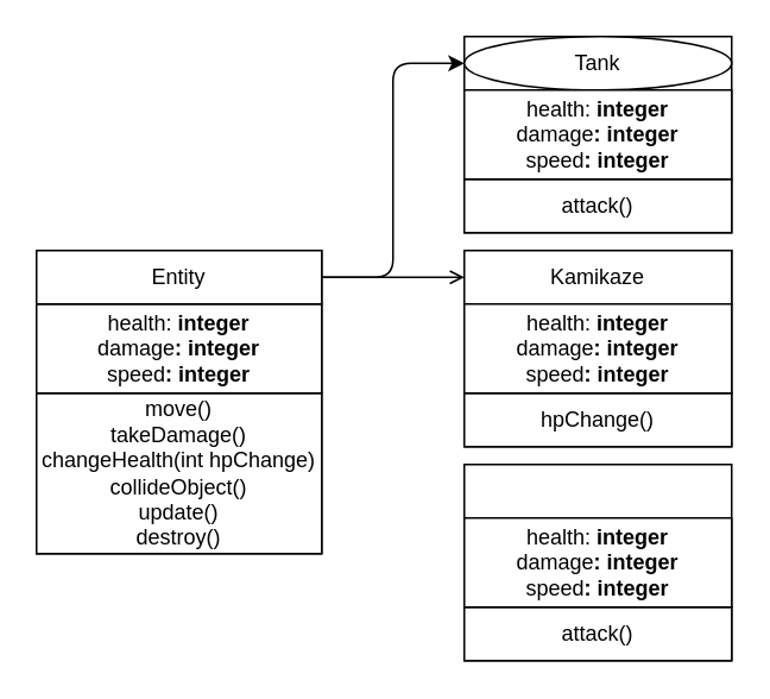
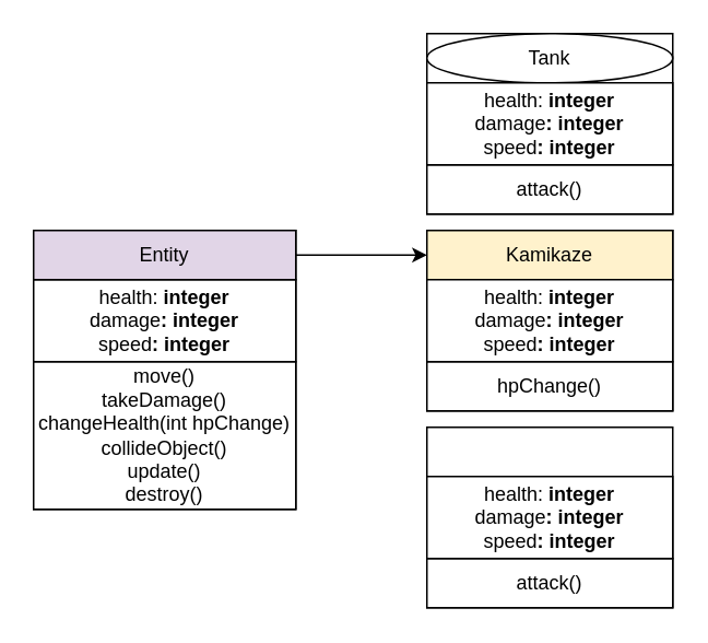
  <mxCell id="0" />
  <mxCell id="1" parent="0" />
  <mxCell id="2" value="" style="rounded=0;whiteSpace=wrap;html=1;" vertex="1" parent="1"><mxGeometry x="260" y="260" width="150" height="110" as="geometry" /></mxCell>
  <mxCell id="3" value="" style="rounded=0;whiteSpace=wrap;html=1;" vertex="1" parent="1"><mxGeometry x="260" y="140" width="150" height="110" as="geometry" /></mxCell>
  <mxCell id="4" value="" style="rounded=0;whiteSpace=wrap;html=1;" vertex="1" parent="1"><mxGeometry x="260" y="20" width="150" height="110" as="geometry" /></mxCell>
  <mxCell id="5" value="" style="rounded=0;whiteSpace=wrap;html=1;" vertex="1" parent="1"><mxGeometry x="20" y="140" width="160" height="170" as="geometry" /></mxCell>
  <mxCell id="6" value="move()&lt;br&gt;takeDamage()&lt;br&gt;changeHealth(int hpChange)&lt;br&gt;collideObject()&lt;br&gt;update()&lt;br&gt;destroy()" style="rounded=0;whiteSpace=wrap;html=1;" vertex="1" parent="1"><mxGeometry x="20" y="220" width="160" height="90" as="geometry" /></mxCell>
  <mxCell id="7" value="health: &lt;b&gt;integer&lt;/b&gt;&lt;br&gt;damage&lt;b&gt;: integer&lt;/b&gt;&lt;br&gt;speed&lt;b&gt;: integer&lt;br&gt;&lt;/b&gt;" style="rounded=0;whiteSpace=wrap;html=1;" vertex="1" parent="1"><mxGeometry x="20" y="170" width="160" height="50" as="geometry" /></mxCell>
- <mxCell id="8" value="Entity" style="rounded=0;whiteSpace=wrap;html=1;" vertex="1" parent="1"><mxGeometry x="20" y="140" width="160" height="30" as="geometry" /></mxCell>
+ <mxCell id="8" value="Entity" style="rounded=0;whiteSpace=wrap;html=1;fillColor=#e1d5e7;" vertex="1" parent="1"><mxGeometry x="20" y="140" width="160" height="30" as="geometry" /></mxCell>
  <mxCell id="9" value="Tank" style="ellipse;whiteSpace=wrap;html=1;" vertex="1" parent="1"><mxGeometry x="260" y="20" width="150" height="30" as="geometry" /></mxCell>
- <mxCell id="10" value="Kamikaze" style="rounded=0;whiteSpace=wrap;html=1;" vertex="1" parent="1"><mxGeometry x="260" y="140" width="150" height="30" as="geometry" /></mxCell>
+ <mxCell id="10" value="Kamikaze" style="rounded=0;whiteSpace=wrap;html=1;fillColor=#fff2cc;" vertex="1" parent="1"><mxGeometry x="260" y="140" width="150" height="30" as="geometry" /></mxCell>
  <mxCell id="11" value="attack()" style="rounded=0;whiteSpace=wrap;html=1;" vertex="1" parent="1"><mxGeometry x="260" y="100" width="150" height="30" as="geometry" /></mxCell>
  <mxCell id="12" value="attack()" style="rounded=0;whiteSpace=wrap;html=1;" vertex="1" parent="1"><mxGeometry x="260" y="340" width="150" height="30" as="geometry" /></mxCell>
  <mxCell id="13" value="hpChange()" style="rounded=0;whiteSpace=wrap;html=1;" vertex="1" parent="1"><mxGeometry x="260" y="220" width="150" height="30" as="geometry" /></mxCell>
- <mxCell id="14" value="" style="endArrow=open;html=1;exitX=1;exitY=0.5;exitDx=0;exitDy=0;entryX=0;entryY=0.5;entryDx=0;entryDy=0;" edge="1" parent="1" source="8" target="10"><mxGeometry width="50" height="50" relative="1" as="geometry"><mxPoint x="220" y="240" as="sourcePoint" /><mxPoint x="270" y="190" as="targetPoint" /></mxGeometry></mxCell>
- <mxCell id="15" value="" style="endArrow=classic;html=1;exitX=1;exitY=0.5;exitDx=0;exitDy=0;entryX=0;entryY=0.5;entryDx=0;entryDy=0;" edge="1" parent="1" source="8" target="9"><mxGeometry width="50" height="50" relative="1" as="geometry"><mxPoint x="220" y="240" as="sourcePoint" /><mxPoint x="270" y="190" as="targetPoint" /><Array as="points"><mxPoint x="220" y="155" /><mxPoint x="220" y="35" /></Array></mxGeometry></mxCell>
+ <mxCell id="14" value="" style="endArrow=classic;html=1;exitX=1;exitY=0.5;exitDx=0;exitDy=0;entryX=0;entryY=0.5;entryDx=0;entryDy=0;" edge="1" parent="1" source="8" target="10"><mxGeometry width="50" height="50" relative="1" as="geometry"><mxPoint x="220" y="240" as="sourcePoint" /><mxPoint x="270" y="190" as="targetPoint" /></mxGeometry></mxCell>
  <mxCell id="16" value="health: &lt;b&gt;integer&lt;/b&gt;&lt;br&gt;damage&lt;b&gt;: integer&lt;/b&gt;&lt;br&gt;speed&lt;b&gt;: integer&lt;br&gt;&lt;/b&gt;" style="rounded=0;whiteSpace=wrap;html=1;" vertex="1" parent="1"><mxGeometry x="260" y="50" width="150" height="50" as="geometry" /></mxCell>
  <mxCell id="17" value="health: &lt;b&gt;integer&lt;/b&gt;&lt;br&gt;damage&lt;b&gt;: integer&lt;/b&gt;&lt;br&gt;speed&lt;b&gt;: integer&lt;br&gt;&lt;/b&gt;" style="rounded=0;whiteSpace=wrap;html=1;" vertex="1" parent="1"><mxGeometry x="260" y="170" width="150" height="50" as="geometry" /></mxCell>
  <mxCell id="18" value="health: &lt;b&gt;integer&lt;/b&gt;&lt;br&gt;damage&lt;b&gt;: integer&lt;/b&gt;&lt;br&gt;speed&lt;b&gt;: integer&lt;br&gt;&lt;/b&gt;" style="rounded=0;whiteSpace=wrap;html=1;" vertex="1" parent="1"><mxGeometry x="260" y="290" width="150" height="50" as="geometry" /></mxCell>
